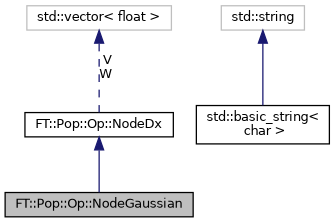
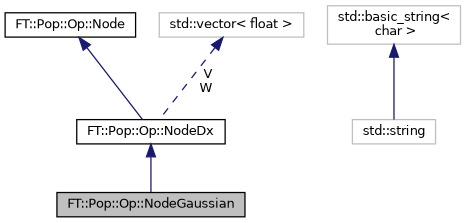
  digraph {
    node [color=black fillcolor=white fontname=Helvetica fontsize=10 shape=record style=filled]
    edge [color=midnightblue dir=back fontname=Helvetica fontsize=10 labelfontname=Helvetica labelfontsize=10 style=solid]
    n1 [fillcolor=grey75 fontcolor=black height=0.2 label="FT::Pop::Op::NodeGaussian" width=0.4]
    n2 [height=0.2 label="FT::Pop::Op::NodeDx" width=0.4]
+   n3 [height=0.2 label="FT::Pop::Op::Node" width=0.4]
    n4 [color=grey75 height=0.2 label="std::string" width=0.4]
-   n5 [height=0.2 label="std::basic_string\<\l char \>" width=0.4]
+   n5 [color=grey75 height=0.2 label="std::basic_string\<\l char \>" width=0.4]
    n6 [color=grey75 height=0.2 label="std::vector\< float \>" width=0.4]
    n2 -> n1
-   n4 -> n5
+   n3 -> n2
+   n5 -> n4
    n6 -> n2 [label=" V\nW" style=dashed]
  }
